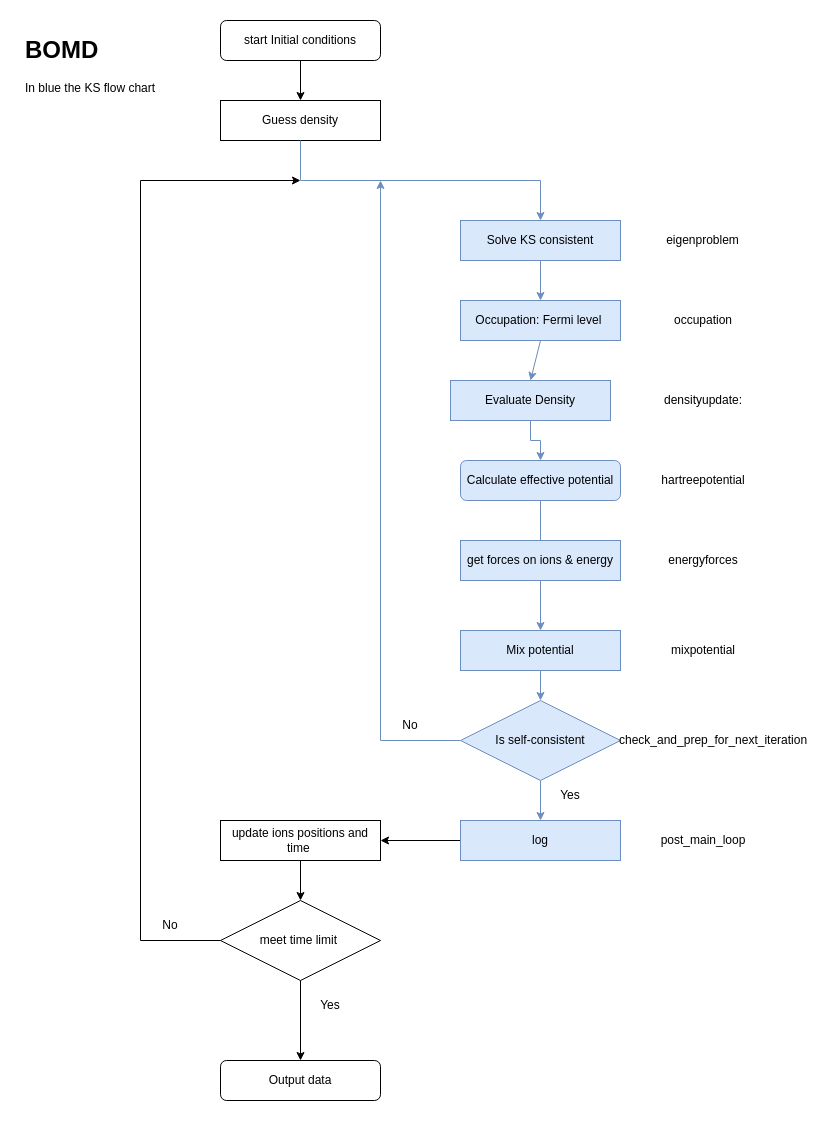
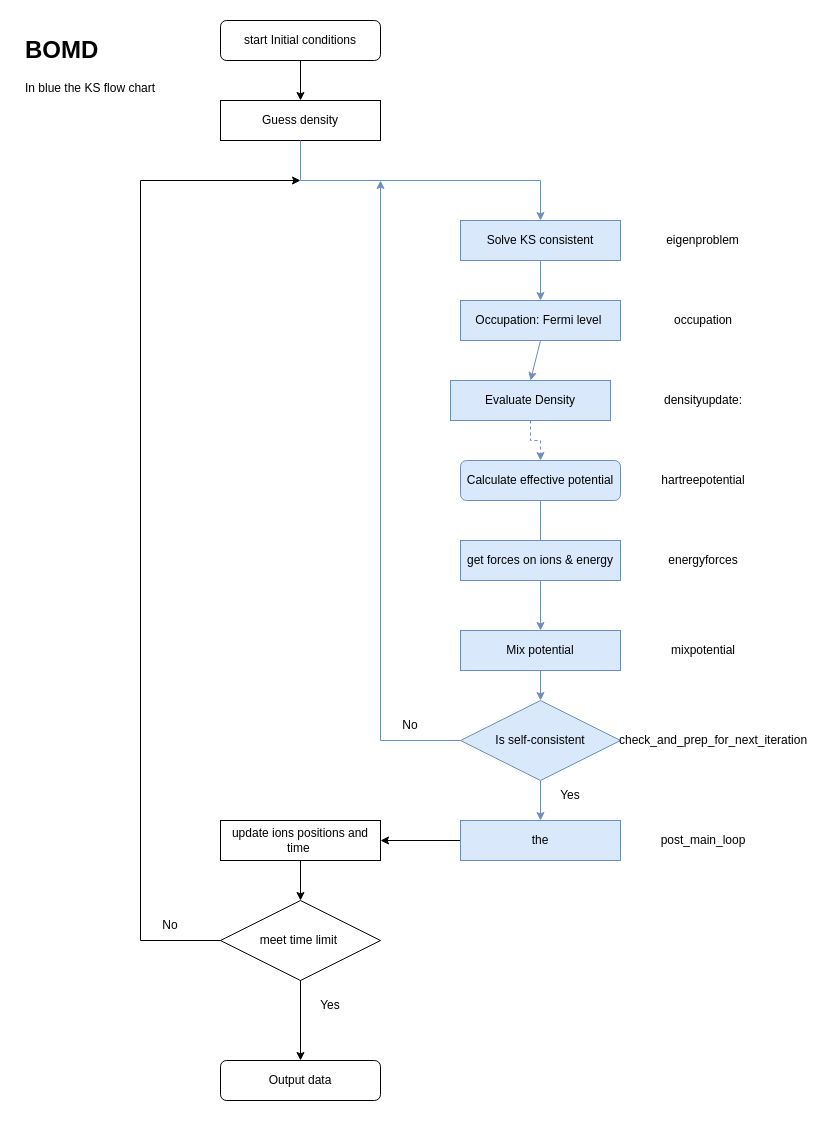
  <mxCell id="0" />
  <mxCell id="1" parent="0" />
  <mxCell id="2" value="start Initial conditions" style="rounded=1;whiteSpace=wrap;html=1;" parent="1" vertex="1"><mxGeometry x="220" width="160" height="40" as="geometry" y="20" /></mxCell>
  <mxCell id="3" value="" style="endArrow=classic;html=1;rounded=0;" parent="1" source="2" target="4" edge="1"><mxGeometry width="50" height="50" relative="1" as="geometry"><mxPoint x="370" y="600" as="sourcePoint" /><mxPoint x="300" y="140" as="targetPoint" /></mxGeometry></mxCell>
  <mxCell id="4" value="Guess density" style="rounded=0;whiteSpace=wrap;html=1;" parent="1" vertex="1"><mxGeometry x="220" y="100" width="160" height="40" as="geometry" /></mxCell>
  <mxCell id="5" value="" style="endArrow=classic;html=1;rounded=0;exitX=0.5;exitY=1;exitDx=0;exitDy=0;fillColor=#dae8fc;strokeColor=#6c8ebf;" parent="1" source="4" target="6" edge="1"><mxGeometry width="50" height="50" relative="1" as="geometry"><mxPoint x="370" y="600" as="sourcePoint" /><mxPoint x="540" y="220" as="targetPoint" /><Array as="points"><mxPoint x="300" y="180" /><mxPoint x="540" y="180" /></Array></mxGeometry></mxCell>
  <mxCell id="6" value="Solve KS consistent" style="rounded=0;whiteSpace=wrap;html=1;fillColor=#dae8fc;strokeColor=#6c8ebf;" parent="1" vertex="1"><mxGeometry x="460" y="220" width="160" height="40" as="geometry" /></mxCell>
  <mxCell id="7" value="" style="endArrow=classic;html=1;rounded=0;fillColor=#dae8fc;strokeColor=#6c8ebf;entryX=0.5;entryY=0;entryDx=0;entryDy=0;exitX=0.5;exitY=1;exitDx=0;exitDy=0;" parent="1" source="24" target="35" edge="1"><mxGeometry width="50" height="50" relative="1" as="geometry"><mxPoint x="540" y="420" as="sourcePoint" /><mxPoint x="540" y="460" as="targetPoint" /></mxGeometry></mxCell>
  <mxCell id="8" value="" style="endArrow=classic;html=1;rounded=0;fillColor=#dae8fc;strokeColor=#6c8ebf;exitX=0.5;exitY=1;exitDx=0;exitDy=0;" parent="1" source="38" target="10" edge="1"><mxGeometry width="50" height="50" relative="1" as="geometry"><mxPoint x="540" y="600" as="sourcePoint" /><mxPoint x="420" y="550" as="targetPoint" /></mxGeometry></mxCell>
  <mxCell id="9" value="" style="edgeStyle=orthogonalEdgeStyle;rounded=0;orthogonalLoop=1;jettySize=auto;html=1;fillColor=#dae8fc;strokeColor=#6c8ebf;" parent="1" source="10" target="41" edge="1"><mxGeometry relative="1" as="geometry" /></mxCell>
  <mxCell id="10" value="Is self-consistent" style="rhombus;whiteSpace=wrap;html=1;verticalAlign=middle;fillColor=#dae8fc;strokeColor=#6c8ebf;" parent="1" vertex="1"><mxGeometry x="460" y="700" width="160" height="80" as="geometry" /></mxCell>
  <mxCell id="11" value="" style="endArrow=classic;html=1;rounded=0;exitX=0;exitY=0.5;exitDx=0;exitDy=0;fillColor=#dae8fc;strokeColor=#6c8ebf;" parent="1" source="10" edge="1"><mxGeometry width="50" height="50" relative="1" as="geometry"><mxPoint x="370" y="600" as="sourcePoint" /><mxPoint x="380" y="180" as="targetPoint" /><Array as="points"><mxPoint x="380" y="740" /></Array></mxGeometry></mxCell>
  <mxCell id="12" style="edgeStyle=orthogonalEdgeStyle;rounded=0;orthogonalLoop=1;jettySize=auto;html=1;exitX=0.5;exitY=1;exitDx=0;exitDy=0;" parent="1" edge="1"><mxGeometry relative="1" as="geometry"><mxPoint x="540" y="820" as="sourcePoint" /><mxPoint x="540" y="820" as="targetPoint" /></mxGeometry></mxCell>
  <mxCell id="13" value="" style="edgeStyle=orthogonalEdgeStyle;rounded=0;orthogonalLoop=1;jettySize=auto;html=1;" parent="1" source="14" target="15" edge="1"><mxGeometry relative="1" as="geometry" /></mxCell>
  <mxCell id="14" value="update ions positions and time&amp;nbsp;" style="rounded=0;whiteSpace=wrap;html=1;" parent="1" vertex="1"><mxGeometry x="220" y="820" width="160" height="40" as="geometry" /></mxCell>
  <mxCell id="15" value="meet time limit&amp;nbsp;" style="rhombus;whiteSpace=wrap;html=1;rounded=0;" parent="1" vertex="1"><mxGeometry x="220" y="900" width="160" height="80" as="geometry" /></mxCell>
  <mxCell id="16" value="" style="endArrow=classic;html=1;rounded=0;" parent="1" edge="1"><mxGeometry width="50" height="50" relative="1" as="geometry"><mxPoint x="220" y="940" as="sourcePoint" /><mxPoint x="300" y="180" as="targetPoint" /><Array as="points"><mxPoint x="140" y="940" /><mxPoint x="140" y="180" /></Array></mxGeometry></mxCell>
  <mxCell id="17" value="Output data" style="rounded=1;whiteSpace=wrap;html=1;" parent="1" vertex="1"><mxGeometry x="220" y="1060" width="160" height="40" as="geometry" /></mxCell>
  <mxCell id="18" value="" style="endArrow=classic;html=1;rounded=0;" parent="1" target="17" edge="1"><mxGeometry width="50" height="50" relative="1" as="geometry"><mxPoint x="300" y="980" as="sourcePoint" /><mxPoint x="350" y="930" as="targetPoint" /></mxGeometry></mxCell>
  <mxCell id="19" value="Yes" style="text;html=1;strokeColor=none;fillColor=none;align=center;verticalAlign=middle;whiteSpace=wrap;rounded=0;" parent="1" vertex="1"><mxGeometry x="540" y="780" width="60" height="30" as="geometry" /></mxCell>
  <mxCell id="20" value="Yes" style="text;html=1;strokeColor=none;fillColor=none;align=center;verticalAlign=middle;whiteSpace=wrap;rounded=0;" parent="1" vertex="1"><mxGeometry x="300" y="990" width="60" height="30" as="geometry" /></mxCell>
  <mxCell id="21" value="No" style="text;html=1;strokeColor=none;fillColor=none;align=center;verticalAlign=middle;whiteSpace=wrap;rounded=0;" parent="1" vertex="1"><mxGeometry x="140" y="910" width="60" height="30" as="geometry" /></mxCell>
  <mxCell id="22" value="No" style="text;html=1;strokeColor=none;fillColor=none;align=center;verticalAlign=middle;whiteSpace=wrap;rounded=0;" parent="1" vertex="1"><mxGeometry x="380" y="710" width="60" height="30" as="geometry" /></mxCell>
  <mxCell id="23" value="&lt;h1&gt;BOMD&lt;/h1&gt;&lt;div&gt;In blue the KS flow chart&lt;/div&gt;" style="text;html=1;strokeColor=none;fillColor=none;spacing=5;spacingTop=-20;whiteSpace=wrap;overflow=hidden;rounded=0;" parent="1" vertex="1"><mxGeometry x="20" y="30" width="200" height="80" as="geometry" /></mxCell>
  <mxCell id="24" value="Occupation: Fermi level&amp;nbsp;" style="rounded=0;whiteSpace=wrap;html=1;fillColor=#dae8fc;strokeColor=#6c8ebf;" parent="1" vertex="1"><mxGeometry x="460" y="300" width="160" height="40" as="geometry" /></mxCell>
  <mxCell id="25" value="" style="endArrow=classic;html=1;rounded=0;exitX=0.5;exitY=1;exitDx=0;exitDy=0;fillColor=#dae8fc;strokeColor=#6c8ebf;" parent="1" source="6" target="24" edge="1"><mxGeometry width="50" height="50" relative="1" as="geometry"><mxPoint x="550" y="210" as="sourcePoint" /><mxPoint x="540" y="280" as="targetPoint" /></mxGeometry></mxCell>
  <mxCell id="26" value="densityupdate:" style="text;html=1;strokeColor=none;fillColor=none;align=center;verticalAlign=middle;whiteSpace=wrap;rounded=0;" parent="1" vertex="1"><mxGeometry x="657.5" y="380" width="90" height="40" as="geometry" /></mxCell>
  <mxCell id="27" value="hartreepotential" style="text;whiteSpace=wrap;verticalAlign=middle;align=center;" parent="1" vertex="1"><mxGeometry x="657.5" y="460" width="90" height="40" as="geometry" /></mxCell>
  <mxCell id="28" value="occupation" style="text;whiteSpace=wrap;html=1;verticalAlign=middle;align=center;" parent="1" vertex="1"><mxGeometry x="657.5" y="300" width="90" height="40" as="geometry" /></mxCell>
  <mxCell id="29" value="eigenproblem" style="text;html=1;strokeColor=none;fillColor=none;align=center;verticalAlign=middle;whiteSpace=wrap;rounded=0;" parent="1" vertex="1"><mxGeometry x="650" y="220" width="105" height="40" as="geometry" /></mxCell>
  <mxCell id="30" value="check_and_prep_for_next_iteration" style="text;whiteSpace=wrap;verticalAlign=middle;" parent="1" vertex="1"><mxGeometry x="617" y="720" width="190" height="40" as="geometry" /></mxCell>
  <mxCell id="31" style="edgeStyle=orthogonalEdgeStyle;rounded=0;orthogonalLoop=1;jettySize=auto;html=1;exitX=0.5;exitY=1;exitDx=0;exitDy=0;entryX=0.5;entryY=0;entryDx=0;entryDy=0;fillColor=#dae8fc;strokeColor=#6c8ebf;endArrow=none;" parent="1" source="32" target="36" edge="1"><mxGeometry relative="1" as="geometry"><mxPoint x="540" y="560" as="targetPoint" /></mxGeometry></mxCell>
  <mxCell id="32" value="Calculate effective potential" style="whiteSpace=wrap;html=1;fillColor=#dae8fc;strokeColor=#6c8ebf;rounded=1;" parent="1" vertex="1"><mxGeometry x="460" y="460" width="160" height="40" as="geometry" /></mxCell>
  <mxCell id="33" value="energyforces" style="text;whiteSpace=wrap;html=1;verticalAlign=middle;align=center;" parent="1" vertex="1"><mxGeometry x="657.5" y="540" width="90" height="40" as="geometry" /></mxCell>
- <mxCell id="34" value="" style="edgeStyle=orthogonalEdgeStyle;rounded=0;orthogonalLoop=1;jettySize=auto;html=1;fillColor=#dae8fc;strokeColor=#6c8ebf;" parent="1" source="35" target="32" edge="1"><mxGeometry relative="1" as="geometry" /></mxCell>
+ <mxCell id="34" value="" style="edgeStyle=orthogonalEdgeStyle;rounded=0;orthogonalLoop=1;jettySize=auto;html=1;fillColor=#dae8fc;strokeColor=#6c8ebf;dashed=1;" parent="1" source="35" target="32" edge="1"><mxGeometry relative="1" as="geometry" /></mxCell>
  <mxCell id="35" value="Evaluate Density" style="rounded=0;whiteSpace=wrap;html=1;fillColor=#dae8fc;strokeColor=#6c8ebf;" parent="1" vertex="1"><mxGeometry x="450" y="380" width="160" height="40" as="geometry" /></mxCell>
  <mxCell id="36" value="get forces on ions &amp;amp; energy" style="rounded=0;whiteSpace=wrap;html=1;fillColor=#dae8fc;strokeColor=#6c8ebf;" parent="1" vertex="1"><mxGeometry x="460" y="540" width="160" height="40" as="geometry" /></mxCell>
  <mxCell id="37" value="" style="endArrow=classic;html=1;rounded=0;fillColor=#dae8fc;strokeColor=#6c8ebf;exitX=0.5;exitY=1;exitDx=0;exitDy=0;" parent="1" source="36" target="38" edge="1"><mxGeometry width="50" height="50" relative="1" as="geometry"><mxPoint x="540" y="600" as="sourcePoint" /><mxPoint x="540" y="700" as="targetPoint" /></mxGeometry></mxCell>
  <mxCell id="38" value="Mix potential" style="rounded=0;whiteSpace=wrap;html=1;fillColor=#dae8fc;strokeColor=#6c8ebf;" parent="1" vertex="1"><mxGeometry x="460" y="630" width="160" height="40" as="geometry" /></mxCell>
  <mxCell id="39" value="mixpotential" style="text;whiteSpace=wrap;html=1;verticalAlign=middle;align=center;" parent="1" vertex="1"><mxGeometry x="657.5" y="630" width="90" height="40" as="geometry" /></mxCell>
  <mxCell id="40" value="" style="edgeStyle=orthogonalEdgeStyle;rounded=0;orthogonalLoop=1;jettySize=auto;html=1;" parent="1" source="41" target="14" edge="1"><mxGeometry relative="1" as="geometry" /></mxCell>
- <mxCell id="41" value="log" style="whiteSpace=wrap;html=1;fillColor=#dae8fc;strokeColor=#6c8ebf;" parent="1" vertex="1"><mxGeometry x="460" y="820" width="160" height="40" as="geometry" /></mxCell>
+ <mxCell id="41" value="the" style="whiteSpace=wrap;html=1;fillColor=#dae8fc;strokeColor=#6c8ebf;" parent="1" vertex="1"><mxGeometry x="460" y="820" width="160" height="40" as="geometry" /></mxCell>
  <mxCell id="42" value="post_main_loop" style="text;whiteSpace=wrap;html=1;verticalAlign=middle;align=center;" parent="1" vertex="1"><mxGeometry x="657.5" y="820" width="90" height="40" as="geometry" /></mxCell>
